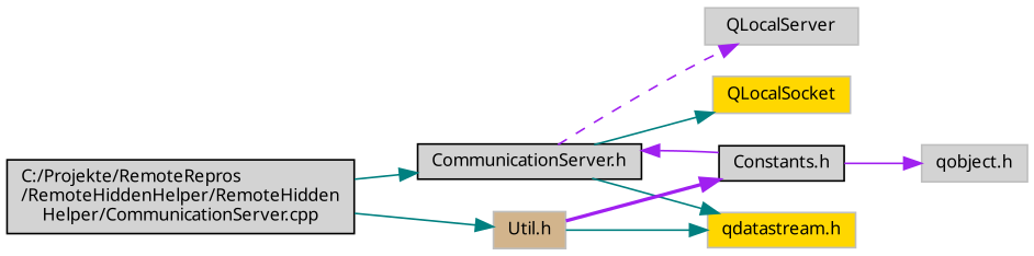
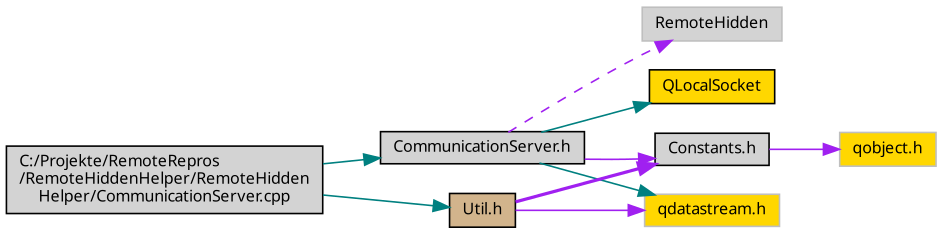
  digraph {
    fontname="Noto Sans"
    rankdir=LR
    node [color=black fillcolor=lightgrey fontname="Noto Sans" fontsize=10 shape=record style=filled]
    edge [color=teal fontname="Noto Sans" fontsize=10 labelfontname=Helvetica labelfontsize=10 style=solid]
    n1 [fontcolor=black height=0.2 label="C:/Projekte/RemoteRepros\l/RemoteHiddenHelper/RemoteHidden\lHelper/CommunicationServer.cpp" width=0.4]
    n2 [height=0.2 label="CommunicationServer.h" width=0.4]
-   n3 [color=grey75 fillcolor=tan height=0.2 label="Util.h" width=0.4]
-   n4 [color=grey75 height=0.2 label=QLocalServer width=0.4]
-   n5 [color=grey75 fillcolor=gold height=0.2 label=QLocalSocket width=0.4]
+   n3 [fillcolor=tan height=0.2 label="Util.h" width=0.4]
+   n4 [color=grey75 height=0.2 label=RemoteHidden width=0.4]
+   n5 [fillcolor=gold height=0.2 label=QLocalSocket width=0.4]
    n6 [color=grey75 fillcolor=gold height=0.2 label="qdatastream.h" width=0.4]
    n7 [height=0.2 label="Constants.h" width=0.4]
-   n8 [color=grey75 height=0.2 label="qobject.h" width=0.4]
+   n8 [color=grey75 fillcolor=gold height=0.2 label="qobject.h" width=0.4]
    n1 -> n2
    n1 -> n3
    n2 -> n4 [color=purple style=dashed]
    n2 -> n5
    n2 -> n6
-   n7 -> n2 [color=purple]
-   n3 -> n6
+   n2 -> n7 [color=purple]
+   n3 -> n6 [color=purple]
    n3 -> n7 [color=purple style=bold]
    n7 -> n8 [color=purple]
  }
